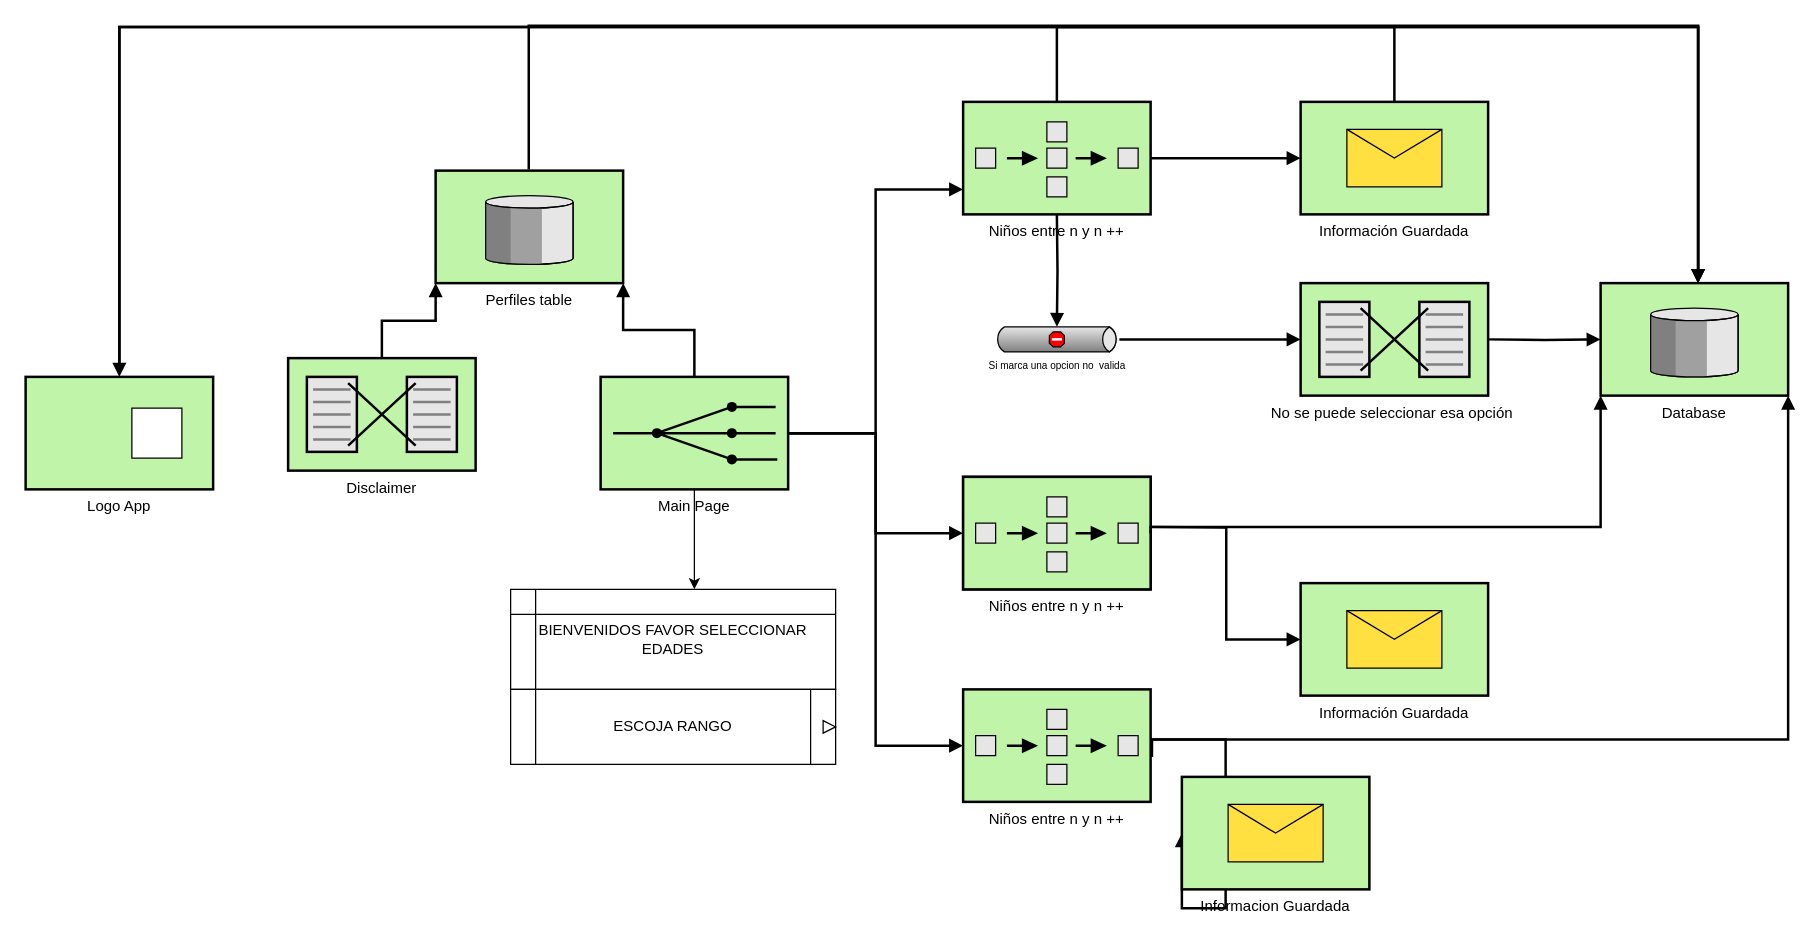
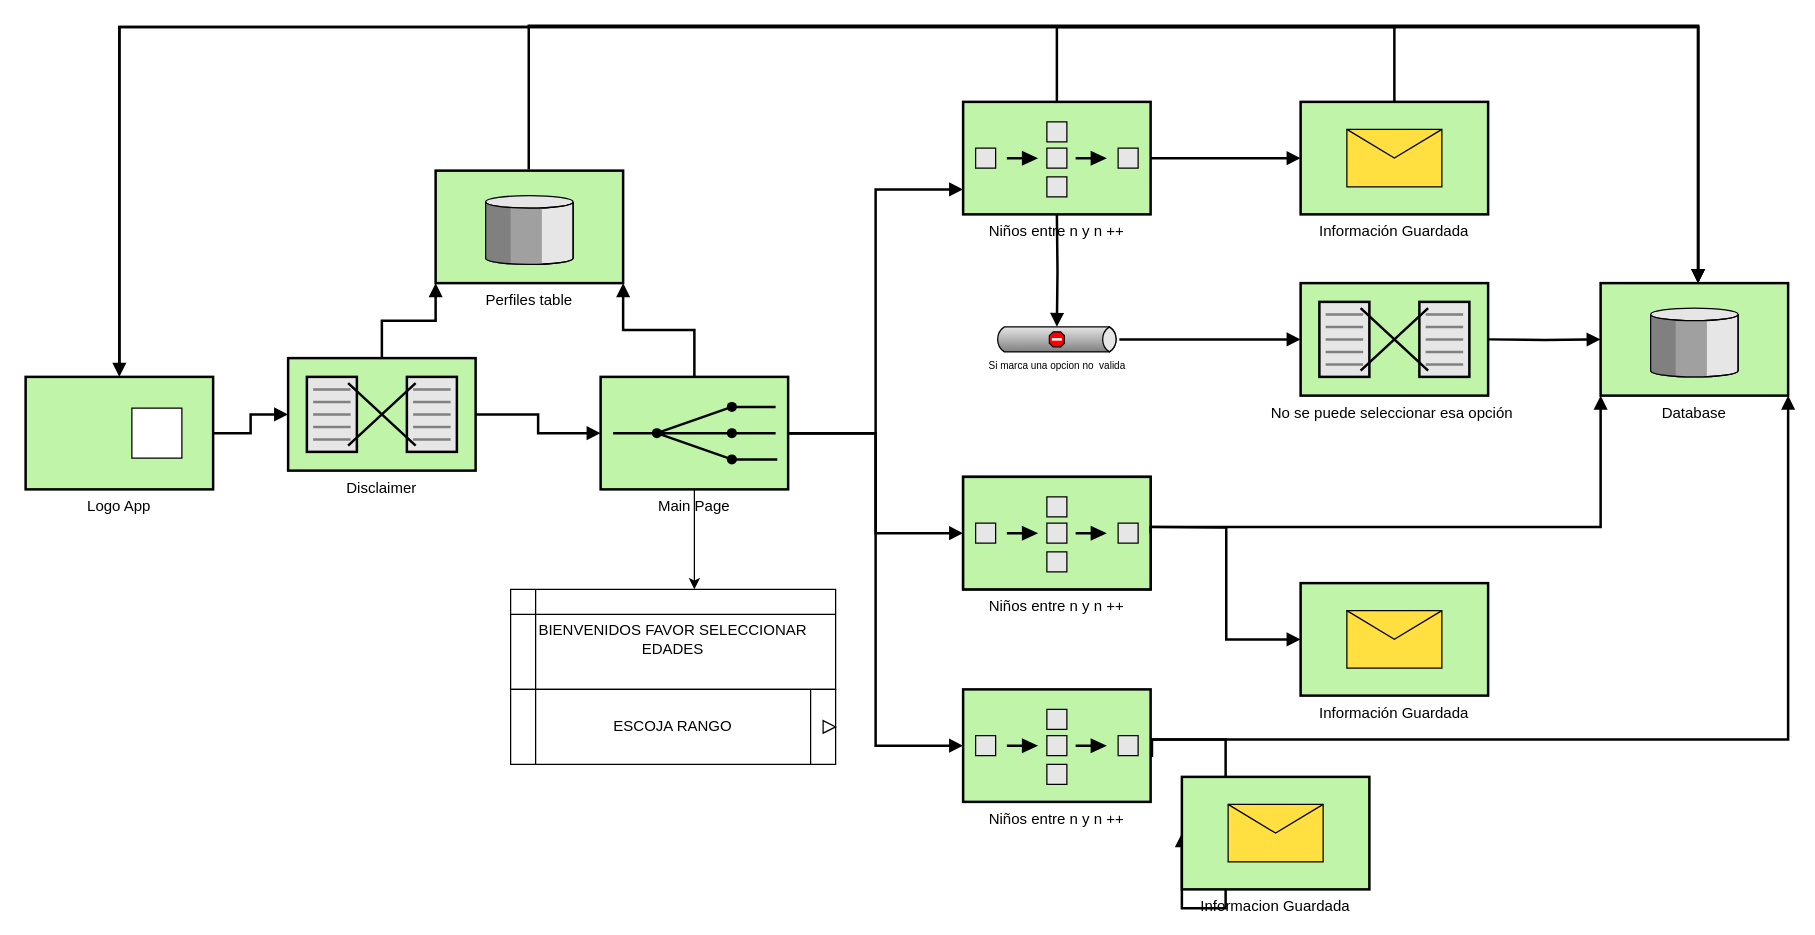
  <mxCell id="0" style=";html=1;" />
  <mxCell id="1" style=";html=1;" parent="0" />
+ <mxCell id="2" style="edgeStyle=orthogonalEdgeStyle;rounded=0;html=1;endArrow=block;endFill=1;jettySize=auto;orthogonalLoop=1;strokeWidth=2;startArrow=none;startFill=0;" parent="1" source="3" target="8" edge="1"><mxGeometry relative="1" as="geometry" /></mxCell>
  <mxCell id="3" value="Disclaimer" style="strokeWidth=2;dashed=0;align=center;fontSize=12;shape=mxgraph.eip.message_translator;fillColor=#c0f5a9;verticalLabelPosition=bottom;verticalAlign=top;" parent="1" vertex="1"><mxGeometry x="230" y="286" width="150" height="90" as="geometry" /></mxCell>
  <mxCell id="4" style="edgeStyle=orthogonalEdgeStyle;rounded=0;html=1;endArrow=block;endFill=1;jettySize=auto;orthogonalLoop=1;strokeWidth=2;startArrow=none;startFill=0;" parent="1" source="8" edge="1"><mxGeometry relative="1" as="geometry"><Array as="points"><mxPoint x="700" y="346" /><mxPoint x="700" y="151" /></Array><mxPoint x="770" y="151" as="targetPoint" /></mxGeometry></mxCell>
  <mxCell id="5" style="edgeStyle=orthogonalEdgeStyle;rounded=0;html=1;endArrow=block;endFill=1;jettySize=auto;orthogonalLoop=1;strokeWidth=2;startArrow=none;startFill=0;" parent="1" source="8" target="16" edge="1"><mxGeometry relative="1" as="geometry" /></mxCell>
  <mxCell id="6" style="edgeStyle=orthogonalEdgeStyle;rounded=0;html=1;endArrow=block;endFill=1;jettySize=auto;orthogonalLoop=1;strokeWidth=2;startArrow=none;startFill=0;" parent="1" source="8" target="23" edge="1"><mxGeometry relative="1" as="geometry"><Array as="points"><mxPoint x="700" y="346" /><mxPoint x="700" y="596" /></Array></mxGeometry></mxCell>
  <mxCell id="7" value="" style="edgeStyle=orthogonalEdgeStyle;rounded=0;orthogonalLoop=1;jettySize=auto;html=1;" edge="1" parent="1" source="8"><mxGeometry relative="1" as="geometry"><mxPoint x="555" y="471" as="targetPoint" /></mxGeometry></mxCell>
  <mxCell id="8" value="Main Page" style="strokeWidth=2;dashed=0;align=center;fontSize=12;fillColor=#c0f5a9;verticalLabelPosition=bottom;verticalAlign=top;shape=mxgraph.eip.recipient_list;" parent="1" vertex="1"><mxGeometry x="480" y="301" width="150" height="90" as="geometry" /></mxCell>
+ <mxCell id="9" style="edgeStyle=orthogonalEdgeStyle;rounded=0;html=1;endArrow=block;endFill=1;jettySize=auto;orthogonalLoop=1;strokeWidth=2;startArrow=none;startFill=0;" parent="1" source="10" target="3" edge="1"><mxGeometry relative="1" as="geometry" /></mxCell>
  <mxCell id="10" value="Logo App" style="strokeWidth=2;dashed=0;align=center;fontSize=12;shape=rect;verticalLabelPosition=bottom;verticalAlign=top;fillColor=#c0f5a9" parent="1" vertex="1"><mxGeometry x="20" y="301" width="150" height="90" as="geometry" /></mxCell>
  <mxCell id="11" value="" style="strokeWidth=1;dashed=0;align=center;fontSize=8;shape=rect;fillColor=#ffffff;strokeColor=#000000;" parent="10" vertex="1"><mxGeometry x="85" y="25" width="40" height="40" as="geometry" /></mxCell>
  <mxCell id="12" style="edgeStyle=orthogonalEdgeStyle;rounded=0;html=1;endArrow=block;endFill=1;jettySize=auto;orthogonalLoop=1;strokeWidth=2;startArrow=none;startFill=0;" parent="1" edge="1"><mxGeometry relative="1" as="geometry"><mxPoint x="920" y="126" as="sourcePoint" /><mxPoint x="1040" y="126" as="targetPoint" /><Array as="points"><mxPoint x="998" y="126" /><mxPoint x="998" y="126" /></Array></mxGeometry></mxCell>
  <mxCell id="13" style="edgeStyle=orthogonalEdgeStyle;rounded=0;html=1;endArrow=block;endFill=1;jettySize=auto;orthogonalLoop=1;strokeWidth=2;startArrow=none;startFill=0;" parent="1" target="20" edge="1"><mxGeometry relative="1" as="geometry"><mxPoint x="845" y="171" as="sourcePoint" /></mxGeometry></mxCell>
  <mxCell id="14" style="edgeStyle=orthogonalEdgeStyle;rounded=0;html=1;endArrow=block;endFill=1;jettySize=auto;orthogonalLoop=1;strokeWidth=2;startArrow=none;startFill=0;" parent="1" target="10" edge="1"><mxGeometry relative="1" as="geometry"><Array as="points"><mxPoint x="1115" y="21" /><mxPoint x="95" y="21" /></Array><mxPoint x="1115" y="81" as="sourcePoint" /></mxGeometry></mxCell>
  <mxCell id="15" style="edgeStyle=orthogonalEdgeStyle;rounded=0;html=1;endArrow=block;endFill=1;jettySize=auto;orthogonalLoop=1;strokeWidth=2;startArrow=none;startFill=0;entryX=0;entryY=0.5;entryDx=0;entryDy=0;entryPerimeter=0;" parent="1" target="33" edge="1"><mxGeometry relative="1" as="geometry"><mxPoint x="920" y="421" as="sourcePoint" /><mxPoint x="1040" y="426" as="targetPoint" /></mxGeometry></mxCell>
  <mxCell id="16" value="Niños entre n y n ++" style="strokeWidth=2;dashed=0;align=center;fontSize=12;shape=rect;verticalLabelPosition=bottom;verticalAlign=top;fillColor=#c0f5a9" parent="1" vertex="1"><mxGeometry x="770" y="381" width="150" height="90" as="geometry" /></mxCell>
  <mxCell id="17" value="" style="strokeWidth=1;dashed=0;align=center;fontSize=8;shape=rect" parent="16" vertex="1"><mxGeometry x="85" y="25" width="40" height="40" as="geometry" /></mxCell>
  <mxCell id="18" value="" style="strokeWidth=2;dashed=0;align=center;fontSize=12;fillColor=#c0f5a9;verticalLabelPosition=bottom;verticalAlign=top;shape=mxgraph.eip.composed_message_processor;" vertex="1" parent="16"><mxGeometry width="150" height="90" as="geometry" /></mxCell>
  <mxCell id="19" style="edgeStyle=orthogonalEdgeStyle;rounded=0;html=1;endArrow=block;endFill=1;jettySize=auto;orthogonalLoop=1;strokeWidth=2;startArrow=none;startFill=0;" parent="1" source="20" edge="1"><mxGeometry relative="1" as="geometry"><mxPoint x="1040" y="271" as="targetPoint" /></mxGeometry></mxCell>
  <mxCell id="20" value="Si marca una opcion no&amp;nbsp; valida" style="strokeWidth=1;dashed=0;align=center;html=1;fontSize=8;shape=mxgraph.eip.deadLetterChannel;verticalLabelPosition=bottom;labelBackgroundColor=#ffffff;verticalAlign=top;" parent="1" vertex="1"><mxGeometry x="795" y="261" width="100" height="20" as="geometry" /></mxCell>
  <mxCell id="21" style="edgeStyle=orthogonalEdgeStyle;rounded=0;html=1;endArrow=block;endFill=1;jettySize=auto;orthogonalLoop=1;strokeWidth=2;startArrow=none;startFill=0;" parent="1" target="24" edge="1"><mxGeometry relative="1" as="geometry"><mxPoint x="1190" y="271" as="sourcePoint" /></mxGeometry></mxCell>
  <mxCell id="22" style="edgeStyle=orthogonalEdgeStyle;rounded=0;html=1;endArrow=block;endFill=1;jettySize=auto;orthogonalLoop=1;strokeWidth=2;startArrow=none;startFill=0;entryX=0;entryY=0.5;entryDx=0;entryDy=0;entryPerimeter=0;" parent="1" source="23" target="31" edge="1"><mxGeometry relative="1" as="geometry"><mxPoint x="1040" y="596" as="targetPoint" /><Array as="points"><mxPoint x="980" y="591" /><mxPoint x="980" y="726" /></Array></mxGeometry></mxCell>
  <mxCell id="23" value="Niños entre n y n ++" style="strokeWidth=2;dashed=0;align=center;fontSize=12;fillColor=#c0f5a9;verticalLabelPosition=bottom;verticalAlign=top;shape=mxgraph.eip.composed_message_processor;" parent="1" vertex="1"><mxGeometry x="770" y="551" width="150" height="90" as="geometry" /></mxCell>
  <mxCell id="24" value="Database" style="strokeWidth=2;dashed=0;align=center;fontSize=12;verticalLabelPosition=bottom;verticalAlign=top;shape=mxgraph.eip.message_store;fillColor=#c0f5a9" parent="1" vertex="1"><mxGeometry x="1280" y="226" width="150" height="90" as="geometry" /></mxCell>
  <mxCell id="25" value="BIENVENIDOS FAVOR SELECCIONAR EDADES&lt;br&gt;" style="shape=internalStorage;whiteSpace=wrap;html=1;backgroundOutline=1;" vertex="1" parent="1"><mxGeometry x="408" y="471" width="260" height="80" as="geometry" /></mxCell>
  <mxCell id="26" value="ESCOJA RANGO" style="shape=process;whiteSpace=wrap;html=1;backgroundOutline=1;size=0.077;" vertex="1" parent="1"><mxGeometry x="408" y="551" width="260" height="60" as="geometry" /></mxCell>
  <mxCell id="27" value="" style="triangle;whiteSpace=wrap;html=1;" vertex="1" parent="1"><mxGeometry x="658" y="576" width="10" height="10" as="geometry" /></mxCell>
  <mxCell id="28" style="edgeStyle=orthogonalEdgeStyle;rounded=0;html=1;endArrow=block;endFill=1;jettySize=auto;orthogonalLoop=1;strokeWidth=2;startArrow=none;startFill=0;" edge="1" parent="1"><mxGeometry relative="1" as="geometry"><Array as="points"><mxPoint x="95" y="297" /><mxPoint x="95" y="21" /><mxPoint x="1358" y="21" /></Array><mxPoint x="95" y="291" as="sourcePoint" /><mxPoint x="1358" y="226" as="targetPoint" /></mxGeometry></mxCell>
  <mxCell id="29" value="Niños entre n y n ++" style="strokeWidth=2;dashed=0;align=center;fontSize=12;fillColor=#c0f5a9;verticalLabelPosition=bottom;verticalAlign=top;shape=mxgraph.eip.composed_message_processor;" vertex="1" parent="1"><mxGeometry x="770" y="81" width="150" height="90" as="geometry" /></mxCell>
  <mxCell id="30" value="No se puede seleccionar esa opción " style="strokeWidth=2;dashed=0;align=center;fontSize=12;shape=mxgraph.eip.message_translator;fillColor=#c0f5a9;verticalLabelPosition=bottom;verticalAlign=top;" vertex="1" parent="1"><mxGeometry x="1040" y="226" width="150" height="90" as="geometry" /></mxCell>
  <mxCell id="31" value="Informacion Guardada" style="strokeWidth=2;dashed=0;align=center;fontSize=12;fillColor=#c0f5a9;verticalLabelPosition=bottom;verticalAlign=top;shape=mxgraph.eip.envelope_wrapper;" vertex="1" parent="1"><mxGeometry x="945" y="621" width="150" height="90" as="geometry" /></mxCell>
  <mxCell id="32" value="Información Guardada" style="strokeWidth=2;dashed=0;align=center;fontSize=12;fillColor=#c0f5a9;verticalLabelPosition=bottom;verticalAlign=top;shape=mxgraph.eip.envelope_wrapper;" vertex="1" parent="1"><mxGeometry x="1040" y="81" width="150" height="90" as="geometry" /></mxCell>
  <mxCell id="33" value="Información Guardada" style="strokeWidth=2;dashed=0;align=center;fontSize=12;fillColor=#c0f5a9;verticalLabelPosition=bottom;verticalAlign=top;shape=mxgraph.eip.envelope_wrapper;" vertex="1" parent="1"><mxGeometry x="1040" y="466" width="150" height="90" as="geometry" /></mxCell>
  <mxCell id="34" style="edgeStyle=orthogonalEdgeStyle;rounded=0;html=1;endArrow=block;endFill=1;jettySize=auto;orthogonalLoop=1;strokeWidth=2;startArrow=none;startFill=0;exitX=0.5;exitY=0;exitDx=0;exitDy=0;exitPerimeter=0;" edge="1" parent="1" source="29"><mxGeometry relative="1" as="geometry"><Array as="points"><mxPoint x="845" y="21" /><mxPoint x="1358" y="21" /><mxPoint x="1358" y="226" /></Array><mxPoint x="115" y="311" as="sourcePoint" /><mxPoint x="1358" y="226" as="targetPoint" /></mxGeometry></mxCell>
  <mxCell id="35" style="edgeStyle=orthogonalEdgeStyle;rounded=0;html=1;endArrow=block;endFill=1;jettySize=auto;orthogonalLoop=1;strokeWidth=2;startArrow=none;startFill=0;exitX=1;exitY=0.5;exitDx=0;exitDy=0;exitPerimeter=0;entryX=0;entryY=1;entryDx=0;entryDy=0;entryPerimeter=0;" edge="1" parent="1" source="18" target="24"><mxGeometry relative="1" as="geometry"><Array as="points"><mxPoint x="920" y="421" /><mxPoint x="1280" y="421" /></Array><mxPoint x="1190" y="421" as="sourcePoint" /><mxPoint x="1670" y="566" as="targetPoint" /></mxGeometry></mxCell>
  <mxCell id="36" style="edgeStyle=orthogonalEdgeStyle;rounded=0;html=1;endArrow=block;endFill=1;jettySize=auto;orthogonalLoop=1;strokeWidth=2;startArrow=none;startFill=0;exitX=1.007;exitY=0.6;exitDx=0;exitDy=0;exitPerimeter=0;entryX=1;entryY=1;entryDx=0;entryDy=0;entryPerimeter=0;" edge="1" parent="1" source="23" target="24"><mxGeometry relative="1" as="geometry"><Array as="points"><mxPoint x="921" y="591" /><mxPoint x="1430" y="591" /></Array><mxPoint x="1068" y="606" as="sourcePoint" /><mxPoint x="1438" y="371" as="targetPoint" /></mxGeometry></mxCell>
  <mxCell id="37" value="Perfiles table" style="strokeWidth=2;dashed=0;align=center;fontSize=12;verticalLabelPosition=bottom;verticalAlign=top;shape=mxgraph.eip.message_store;fillColor=#c0f5a9" vertex="1" parent="1"><mxGeometry x="348" y="136" width="150" height="90" as="geometry" /></mxCell>
  <mxCell id="38" style="edgeStyle=orthogonalEdgeStyle;rounded=0;html=1;endArrow=block;endFill=1;jettySize=auto;orthogonalLoop=1;strokeWidth=2;startArrow=none;startFill=0;entryX=0;entryY=1;entryDx=0;entryDy=0;entryPerimeter=0;exitX=0.5;exitY=0;exitDx=0;exitDy=0;exitPerimeter=0;" edge="1" parent="1" source="3" target="37"><mxGeometry relative="1" as="geometry"><mxPoint x="390" y="356" as="sourcePoint" /><mxPoint x="490" y="356" as="targetPoint" /></mxGeometry></mxCell>
  <mxCell id="39" style="edgeStyle=orthogonalEdgeStyle;rounded=0;html=1;endArrow=block;endFill=1;jettySize=auto;orthogonalLoop=1;strokeWidth=2;startArrow=none;startFill=0;entryX=1;entryY=1;entryDx=0;entryDy=0;entryPerimeter=0;exitX=0.5;exitY=0;exitDx=0;exitDy=0;exitPerimeter=0;" edge="1" parent="1" source="8" target="37"><mxGeometry relative="1" as="geometry"><mxPoint x="380" y="301" as="sourcePoint" /><mxPoint x="508" y="226" as="targetPoint" /></mxGeometry></mxCell>
  <mxCell id="40" style="edgeStyle=orthogonalEdgeStyle;rounded=0;html=1;endArrow=block;endFill=1;jettySize=auto;orthogonalLoop=1;strokeWidth=2;startArrow=none;startFill=0;" edge="1" parent="1"><mxGeometry relative="1" as="geometry"><mxPoint x="422.5" y="135" as="sourcePoint" /><mxPoint x="1358" y="226" as="targetPoint" /><Array as="points"><mxPoint x="422" y="20" /><mxPoint x="1358" y="20" /><mxPoint x="1358" y="226" /></Array></mxGeometry></mxCell>
